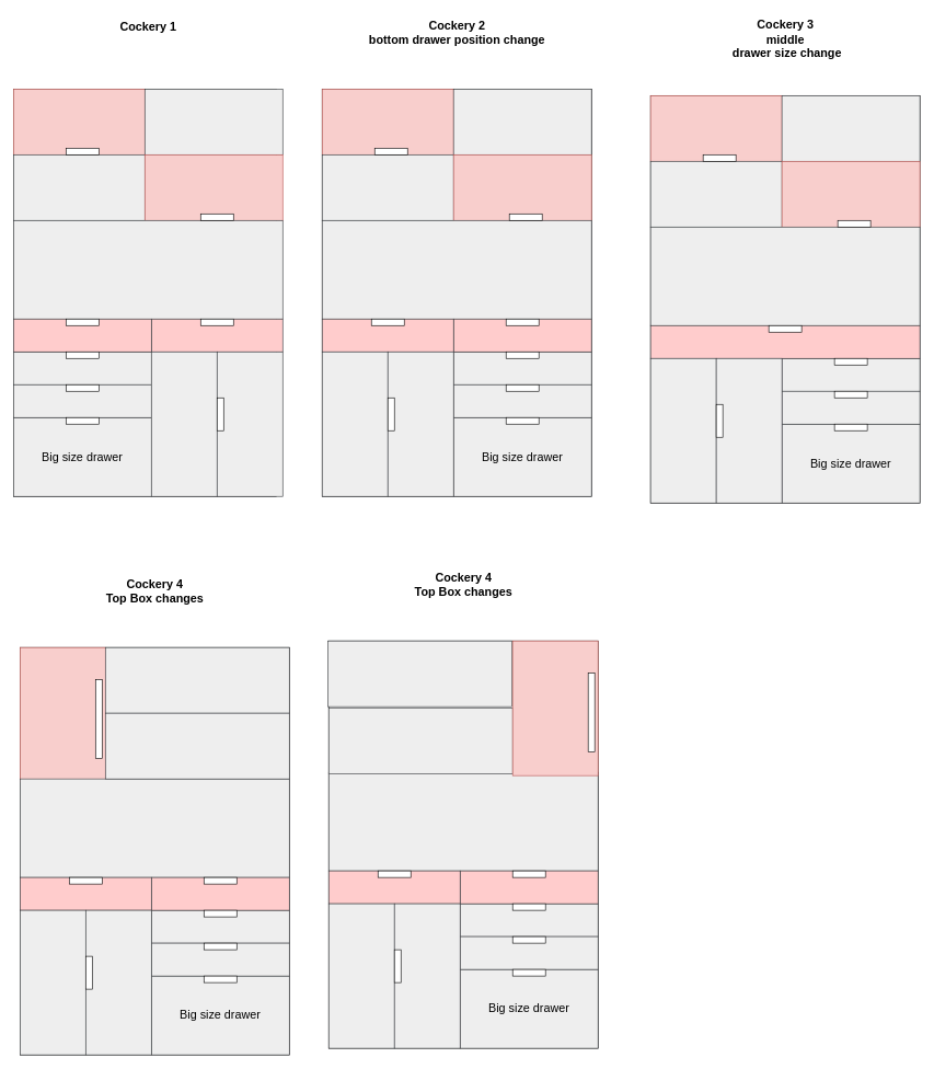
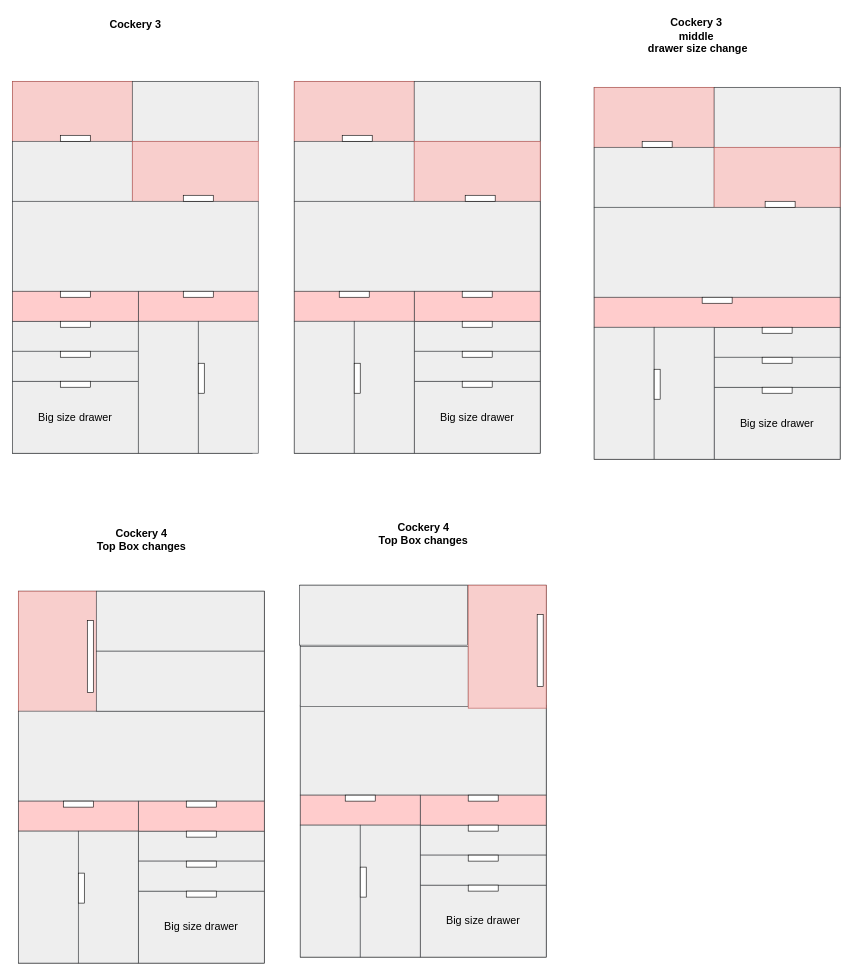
  <mxCell id="0" />
  <mxCell id="1" parent="0" />
  <mxCell id="2" value="" style="rounded=0;whiteSpace=wrap;html=1;" vertex="1" parent="1"><mxGeometry x="20" y="135" width="400" height="620" as="geometry" /></mxCell>
  <mxCell id="3" value="" style="rounded=0;whiteSpace=wrap;html=1;fillColor=#f8cecc;strokeColor=#b85450;" vertex="1" parent="1"><mxGeometry x="20" y="135" width="200" height="100" as="geometry" /></mxCell>
  <mxCell id="4" value="" style="rounded=0;whiteSpace=wrap;html=1;fillColor=#eeeeee;strokeColor=#36393d;" vertex="1" parent="1"><mxGeometry x="220" y="135" width="210" height="100" as="geometry" /></mxCell>
  <mxCell id="5" value="" style="rounded=0;whiteSpace=wrap;html=1;fillColor=#eeeeee;strokeColor=#36393d;" vertex="1" parent="1"><mxGeometry x="20" y="235" width="200" height="100" as="geometry" /></mxCell>
  <mxCell id="6" value="" style="rounded=0;whiteSpace=wrap;html=1;fillColor=#f8cecc;strokeColor=#b85450;" vertex="1" parent="1"><mxGeometry x="220" y="235" width="210" height="100" as="geometry" /></mxCell>
  <mxCell id="7" value="" style="rounded=0;whiteSpace=wrap;html=1;fillColor=#eeeeee;strokeColor=#36393d;" vertex="1" parent="1"><mxGeometry x="20" y="335" width="410" height="150" as="geometry" /></mxCell>
  <mxCell id="8" value="" style="rounded=0;whiteSpace=wrap;html=1;fillColor=#ffcccc;strokeColor=#36393d;" vertex="1" parent="1"><mxGeometry x="230" y="485" width="200" height="50" as="geometry" /></mxCell>
  <mxCell id="9" value="" style="rounded=0;whiteSpace=wrap;html=1;fillColor=#eeeeee;strokeColor=#36393d;" vertex="1" parent="1"><mxGeometry x="20" y="535" width="210" height="50" as="geometry" /></mxCell>
  <mxCell id="10" value="&lt;font style=&quot;font-size: 18px;&quot;&gt;Big size drawer&lt;/font&gt;" style="rounded=0;whiteSpace=wrap;html=1;fillColor=#eeeeee;strokeColor=#36393d;" vertex="1" parent="1"><mxGeometry x="20" y="635" width="210" height="120" as="geometry" /></mxCell>
  <mxCell id="11" value="" style="rounded=0;whiteSpace=wrap;html=1;fillColor=#eeeeee;strokeColor=#36393d;" vertex="1" parent="1"><mxGeometry x="20" y="585" width="210" height="50" as="geometry" /></mxCell>
  <mxCell id="12" value="" style="rounded=0;whiteSpace=wrap;html=1;fillColor=#ffcccc;strokeColor=#36393d;" vertex="1" parent="1"><mxGeometry x="20" y="485" width="210" height="50" as="geometry" /></mxCell>
  <mxCell id="13" value="" style="rounded=0;whiteSpace=wrap;html=1;fillColor=#eeeeee;strokeColor=#36393d;" vertex="1" parent="1"><mxGeometry x="230" y="535" width="100" height="220" as="geometry" /></mxCell>
  <mxCell id="14" value="" style="rounded=0;whiteSpace=wrap;html=1;fillColor=#eeeeee;strokeColor=#36393d;" vertex="1" parent="1"><mxGeometry x="330" y="535" width="100" height="220" as="geometry" /></mxCell>
  <mxCell id="15" value="" style="rounded=0;whiteSpace=wrap;html=1;" vertex="1" parent="1"><mxGeometry x="100" y="485" width="50" height="10" as="geometry" /></mxCell>
  <mxCell id="16" value="" style="rounded=0;whiteSpace=wrap;html=1;" vertex="1" parent="1"><mxGeometry x="100" y="535" width="50" height="10" as="geometry" /></mxCell>
  <mxCell id="17" value="" style="rounded=0;whiteSpace=wrap;html=1;" vertex="1" parent="1"><mxGeometry x="100" y="585" width="50" height="10" as="geometry" /></mxCell>
  <mxCell id="18" value="" style="rounded=0;whiteSpace=wrap;html=1;" vertex="1" parent="1"><mxGeometry x="100" y="635" width="50" height="10" as="geometry" /></mxCell>
  <mxCell id="19" value="" style="rounded=0;whiteSpace=wrap;html=1;" vertex="1" parent="1"><mxGeometry x="305" y="485" width="50" height="10" as="geometry" /></mxCell>
  <mxCell id="20" value="" style="rounded=0;whiteSpace=wrap;html=1;rotation=-180;" vertex="1" parent="1"><mxGeometry x="100" y="225" width="50" height="10" as="geometry" /></mxCell>
  <mxCell id="21" value="" style="rounded=0;whiteSpace=wrap;html=1;rotation=-180;" vertex="1" parent="1"><mxGeometry x="305" y="325" width="50" height="10" as="geometry" /></mxCell>
  <mxCell id="22" value="" style="rounded=0;whiteSpace=wrap;html=1;rotation=90;" vertex="1" parent="1"><mxGeometry x="310" y="625" width="50" height="10" as="geometry" /></mxCell>
- <mxCell id="23" value="Cockery 1" style="text;html=1;align=center;verticalAlign=middle;resizable=0;points=[];autosize=1;strokeColor=none;fillColor=none;fontStyle=1;fontSize=18;" vertex="1" parent="1"><mxGeometry x="170" y="20" width="110" height="40" as="geometry" /></mxCell>
+ <mxCell id="23" value="Cockery 3" style="text;html=1;align=center;verticalAlign=middle;resizable=0;points=[];autosize=1;strokeColor=none;fillColor=none;fontStyle=1;fontSize=18;" vertex="1" parent="1"><mxGeometry x="170" y="20" width="110" height="40" as="geometry" /></mxCell>
  <mxCell id="24" value="" style="rounded=0;whiteSpace=wrap;html=1;" vertex="1" parent="1"><mxGeometry x="490" y="135" width="410" height="620" as="geometry" /></mxCell>
  <mxCell id="25" value="" style="rounded=0;whiteSpace=wrap;html=1;fillColor=#f8cecc;strokeColor=#b85450;" vertex="1" parent="1"><mxGeometry x="490" y="135" width="200" height="100" as="geometry" /></mxCell>
  <mxCell id="26" value="" style="rounded=0;whiteSpace=wrap;html=1;fillColor=#eeeeee;strokeColor=#36393d;" vertex="1" parent="1"><mxGeometry x="690" y="135" width="210" height="100" as="geometry" /></mxCell>
  <mxCell id="27" value="" style="rounded=0;whiteSpace=wrap;html=1;fillColor=#eeeeee;strokeColor=#36393d;" vertex="1" parent="1"><mxGeometry x="490" y="235" width="200" height="100" as="geometry" /></mxCell>
  <mxCell id="28" value="" style="rounded=0;whiteSpace=wrap;html=1;fillColor=#f8cecc;strokeColor=#b85450;" vertex="1" parent="1"><mxGeometry x="690" y="235" width="210" height="100" as="geometry" /></mxCell>
  <mxCell id="29" value="" style="rounded=0;whiteSpace=wrap;html=1;fillColor=#eeeeee;strokeColor=#36393d;" vertex="1" parent="1"><mxGeometry x="490" y="335" width="410" height="150" as="geometry" /></mxCell>
  <mxCell id="30" value="" style="rounded=0;whiteSpace=wrap;html=1;rotation=-180;" vertex="1" parent="1"><mxGeometry x="570" y="225" width="50" height="10" as="geometry" /></mxCell>
  <mxCell id="31" value="" style="rounded=0;whiteSpace=wrap;html=1;rotation=-180;" vertex="1" parent="1"><mxGeometry x="775" y="325" width="50" height="10" as="geometry" /></mxCell>
  <mxCell id="32" value="" style="group" vertex="1" connectable="0" parent="1"><mxGeometry x="690" y="485" width="210" height="270" as="geometry" /></mxCell>
  <mxCell id="33" value="" style="rounded=0;whiteSpace=wrap;html=1;fillColor=#eeeeee;strokeColor=#36393d;" vertex="1" parent="32"><mxGeometry y="50" width="210" height="50" as="geometry" /></mxCell>
  <mxCell id="34" value="&lt;font style=&quot;font-size: 18px;&quot;&gt;Big size drawer&lt;/font&gt;" style="rounded=0;whiteSpace=wrap;html=1;fillColor=#eeeeee;strokeColor=#36393d;" vertex="1" parent="32"><mxGeometry y="150" width="210" height="120" as="geometry" /></mxCell>
  <mxCell id="35" value="" style="rounded=0;whiteSpace=wrap;html=1;fillColor=#eeeeee;strokeColor=#36393d;" vertex="1" parent="32"><mxGeometry y="100" width="210" height="50" as="geometry" /></mxCell>
  <mxCell id="36" value="" style="rounded=0;whiteSpace=wrap;html=1;fillColor=#ffcccc;strokeColor=#36393d;" vertex="1" parent="32"><mxGeometry width="210" height="50" as="geometry" /></mxCell>
  <mxCell id="37" value="" style="rounded=0;whiteSpace=wrap;html=1;" vertex="1" parent="32"><mxGeometry x="80" width="50" height="10" as="geometry" /></mxCell>
  <mxCell id="38" value="" style="rounded=0;whiteSpace=wrap;html=1;" vertex="1" parent="32"><mxGeometry x="80" y="50" width="50" height="10" as="geometry" /></mxCell>
  <mxCell id="39" value="" style="rounded=0;whiteSpace=wrap;html=1;" vertex="1" parent="32"><mxGeometry x="80" y="100" width="50" height="10" as="geometry" /></mxCell>
  <mxCell id="40" value="" style="rounded=0;whiteSpace=wrap;html=1;" vertex="1" parent="32"><mxGeometry x="80" y="150" width="50" height="10" as="geometry" /></mxCell>
  <mxCell id="41" value="" style="group" vertex="1" connectable="0" parent="1"><mxGeometry x="490" y="485" width="200" height="270" as="geometry" /></mxCell>
  <mxCell id="42" value="" style="rounded=0;whiteSpace=wrap;html=1;fillColor=#ffcccc;strokeColor=#36393d;" vertex="1" parent="41"><mxGeometry width="200" height="50" as="geometry" /></mxCell>
  <mxCell id="43" value="" style="rounded=0;whiteSpace=wrap;html=1;fillColor=#eeeeee;strokeColor=#36393d;" vertex="1" parent="41"><mxGeometry y="50" width="100" height="220" as="geometry" /></mxCell>
  <mxCell id="44" value="" style="rounded=0;whiteSpace=wrap;html=1;fillColor=#eeeeee;strokeColor=#36393d;" vertex="1" parent="41"><mxGeometry x="100" y="50" width="100" height="220" as="geometry" /></mxCell>
  <mxCell id="45" value="" style="rounded=0;whiteSpace=wrap;html=1;" vertex="1" parent="41"><mxGeometry x="75" width="50" height="10" as="geometry" /></mxCell>
  <mxCell id="46" value="" style="rounded=0;whiteSpace=wrap;html=1;rotation=90;" vertex="1" parent="41"><mxGeometry x="80" y="140" width="50" height="10" as="geometry" /></mxCell>
- <mxCell id="47" value="Cockery 2&lt;br&gt;bottom drawer position change&lt;br&gt;" style="text;html=1;align=center;verticalAlign=middle;resizable=0;points=[];autosize=1;strokeColor=none;fillColor=none;fontStyle=1;fontSize=18;" vertex="1" parent="1"><mxGeometry x="550" y="20" width="290" height="60" as="geometry" /></mxCell>
  <mxCell id="48" value="" style="rounded=0;whiteSpace=wrap;html=1;" vertex="1" parent="1"><mxGeometry x="990" y="145" width="410" height="620" as="geometry" /></mxCell>
  <mxCell id="49" value="" style="rounded=0;whiteSpace=wrap;html=1;fillColor=#f8cecc;strokeColor=#b85450;" vertex="1" parent="1"><mxGeometry x="990" y="145" width="200" height="100" as="geometry" /></mxCell>
  <mxCell id="50" value="" style="rounded=0;whiteSpace=wrap;html=1;fillColor=#eeeeee;strokeColor=#36393d;" vertex="1" parent="1"><mxGeometry x="1190" y="145" width="210" height="100" as="geometry" /></mxCell>
  <mxCell id="51" value="" style="rounded=0;whiteSpace=wrap;html=1;fillColor=#eeeeee;strokeColor=#36393d;" vertex="1" parent="1"><mxGeometry x="990" y="245" width="200" height="100" as="geometry" /></mxCell>
  <mxCell id="52" value="" style="rounded=0;whiteSpace=wrap;html=1;fillColor=#f8cecc;strokeColor=#b85450;" vertex="1" parent="1"><mxGeometry x="1190" y="245" width="210" height="100" as="geometry" /></mxCell>
  <mxCell id="53" value="" style="rounded=0;whiteSpace=wrap;html=1;fillColor=#eeeeee;strokeColor=#36393d;" vertex="1" parent="1"><mxGeometry x="990" y="345" width="410" height="150" as="geometry" /></mxCell>
  <mxCell id="54" value="" style="rounded=0;whiteSpace=wrap;html=1;rotation=-180;" vertex="1" parent="1"><mxGeometry x="1070" y="235" width="50" height="10" as="geometry" /></mxCell>
  <mxCell id="55" value="" style="rounded=0;whiteSpace=wrap;html=1;rotation=-180;" vertex="1" parent="1"><mxGeometry x="1275" y="335" width="50" height="10" as="geometry" /></mxCell>
- <mxCell id="56" value="Cockery 3&lt;br&gt;middle&lt;br&gt;&amp;nbsp;drawer size change" style="text;html=1;align=center;verticalAlign=middle;resizable=0;points=[];autosize=1;strokeColor=none;fillColor=none;fontStyle=1;fontSize=18;" vertex="1" parent="1"><mxGeometry x="1100" y="20" width="190" height="80" as="geometry" /></mxCell>
+ <mxCell id="56" value="Cockery 3&lt;br&gt;middle&lt;br&gt;&amp;nbsp;drawer size change" style="text;html=1;align=center;verticalAlign=middle;resizable=0;points=[];autosize=1;strokeColor=none;fillColor=none;fontStyle=1;fontSize=18;" vertex="1" parent="1"><mxGeometry x="1065" y="20" width="190" height="80" as="geometry" /></mxCell>
  <mxCell id="57" value="" style="group" vertex="1" connectable="0" parent="1"><mxGeometry x="1190" y="495" width="210" height="270" as="geometry" /></mxCell>
  <mxCell id="58" value="" style="rounded=0;whiteSpace=wrap;html=1;fillColor=#eeeeee;strokeColor=#36393d;" vertex="1" parent="57"><mxGeometry y="50" width="210" height="50" as="geometry" /></mxCell>
  <mxCell id="59" value="&lt;font style=&quot;font-size: 18px;&quot;&gt;Big size drawer&lt;/font&gt;" style="rounded=0;whiteSpace=wrap;html=1;fillColor=#eeeeee;strokeColor=#36393d;" vertex="1" parent="57"><mxGeometry y="150" width="210" height="120" as="geometry" /></mxCell>
  <mxCell id="60" value="" style="rounded=0;whiteSpace=wrap;html=1;fillColor=#eeeeee;strokeColor=#36393d;" vertex="1" parent="57"><mxGeometry y="100" width="210" height="50" as="geometry" /></mxCell>
  <mxCell id="61" value="" style="rounded=0;whiteSpace=wrap;html=1;fillColor=#ffcccc;strokeColor=#36393d;" vertex="1" parent="57"><mxGeometry x="-200" width="410" height="50" as="geometry" /></mxCell>
  <mxCell id="62" value="" style="rounded=0;whiteSpace=wrap;html=1;" vertex="1" parent="57"><mxGeometry x="-20" width="50" height="10" as="geometry" /></mxCell>
  <mxCell id="63" value="" style="rounded=0;whiteSpace=wrap;html=1;" vertex="1" parent="57"><mxGeometry x="80" y="50" width="50" height="10" as="geometry" /></mxCell>
  <mxCell id="64" value="" style="rounded=0;whiteSpace=wrap;html=1;" vertex="1" parent="57"><mxGeometry x="80" y="100" width="50" height="10" as="geometry" /></mxCell>
  <mxCell id="65" value="" style="rounded=0;whiteSpace=wrap;html=1;" vertex="1" parent="57"><mxGeometry x="80" y="150" width="50" height="10" as="geometry" /></mxCell>
  <mxCell id="66" value="" style="group" vertex="1" connectable="0" parent="1"><mxGeometry x="990" y="495" width="200" height="270" as="geometry" /></mxCell>
  <mxCell id="67" value="" style="rounded=0;whiteSpace=wrap;html=1;fillColor=#eeeeee;strokeColor=#36393d;" vertex="1" parent="66"><mxGeometry y="50" width="100" height="220" as="geometry" /></mxCell>
  <mxCell id="68" value="" style="rounded=0;whiteSpace=wrap;html=1;fillColor=#eeeeee;strokeColor=#36393d;" vertex="1" parent="66"><mxGeometry x="100" y="50" width="100" height="220" as="geometry" /></mxCell>
  <mxCell id="69" value="" style="rounded=0;whiteSpace=wrap;html=1;rotation=90;" vertex="1" parent="66"><mxGeometry x="80" y="140" width="50" height="10" as="geometry" /></mxCell>
  <mxCell id="70" value="" style="rounded=0;whiteSpace=wrap;html=1;" vertex="1" parent="1"><mxGeometry x="30" y="985" width="410" height="620" as="geometry" /></mxCell>
  <mxCell id="71" value="" style="rounded=0;whiteSpace=wrap;html=1;fillColor=#f8cecc;strokeColor=#b85450;" vertex="1" parent="1"><mxGeometry x="30" y="985" width="130" height="205" as="geometry" /></mxCell>
  <mxCell id="72" value="" style="rounded=0;whiteSpace=wrap;html=1;fillColor=#eeeeee;strokeColor=#36393d;" vertex="1" parent="1"><mxGeometry x="160" y="985" width="280" height="100" as="geometry" /></mxCell>
  <mxCell id="73" value="" style="rounded=0;whiteSpace=wrap;html=1;fillColor=#eeeeee;strokeColor=#36393d;" vertex="1" parent="1"><mxGeometry x="30" y="1185" width="410" height="150" as="geometry" /></mxCell>
  <mxCell id="74" value="" style="group" vertex="1" connectable="0" parent="1"><mxGeometry x="230" y="1335" width="210" height="270" as="geometry" /></mxCell>
  <mxCell id="75" value="" style="rounded=0;whiteSpace=wrap;html=1;fillColor=#eeeeee;strokeColor=#36393d;" vertex="1" parent="74"><mxGeometry y="50" width="210" height="50" as="geometry" /></mxCell>
  <mxCell id="76" value="&lt;font style=&quot;font-size: 18px;&quot;&gt;Big size drawer&lt;/font&gt;" style="rounded=0;whiteSpace=wrap;html=1;fillColor=#eeeeee;strokeColor=#36393d;" vertex="1" parent="74"><mxGeometry y="150" width="210" height="120" as="geometry" /></mxCell>
  <mxCell id="77" value="" style="rounded=0;whiteSpace=wrap;html=1;fillColor=#eeeeee;strokeColor=#36393d;" vertex="1" parent="74"><mxGeometry y="100" width="210" height="50" as="geometry" /></mxCell>
  <mxCell id="78" value="" style="rounded=0;whiteSpace=wrap;html=1;fillColor=#ffcccc;strokeColor=#36393d;" vertex="1" parent="74"><mxGeometry width="210" height="50" as="geometry" /></mxCell>
  <mxCell id="79" value="" style="rounded=0;whiteSpace=wrap;html=1;" vertex="1" parent="74"><mxGeometry x="80" width="50" height="10" as="geometry" /></mxCell>
  <mxCell id="80" value="" style="rounded=0;whiteSpace=wrap;html=1;" vertex="1" parent="74"><mxGeometry x="80" y="50" width="50" height="10" as="geometry" /></mxCell>
  <mxCell id="81" value="" style="rounded=0;whiteSpace=wrap;html=1;" vertex="1" parent="74"><mxGeometry x="80" y="100" width="50" height="10" as="geometry" /></mxCell>
  <mxCell id="82" value="" style="rounded=0;whiteSpace=wrap;html=1;" vertex="1" parent="74"><mxGeometry x="80" y="150" width="50" height="10" as="geometry" /></mxCell>
  <mxCell id="83" value="" style="group" vertex="1" connectable="0" parent="1"><mxGeometry x="30" y="1335" width="200" height="270" as="geometry" /></mxCell>
  <mxCell id="84" value="" style="rounded=0;whiteSpace=wrap;html=1;fillColor=#ffcccc;strokeColor=#36393d;" vertex="1" parent="83"><mxGeometry width="200" height="50" as="geometry" /></mxCell>
  <mxCell id="85" value="" style="rounded=0;whiteSpace=wrap;html=1;fillColor=#eeeeee;strokeColor=#36393d;" vertex="1" parent="83"><mxGeometry y="50" width="100" height="220" as="geometry" /></mxCell>
  <mxCell id="86" value="" style="rounded=0;whiteSpace=wrap;html=1;fillColor=#eeeeee;strokeColor=#36393d;" vertex="1" parent="83"><mxGeometry x="100" y="50" width="100" height="220" as="geometry" /></mxCell>
  <mxCell id="87" value="" style="rounded=0;whiteSpace=wrap;html=1;" vertex="1" parent="83"><mxGeometry x="75" width="50" height="10" as="geometry" /></mxCell>
  <mxCell id="88" value="" style="rounded=0;whiteSpace=wrap;html=1;rotation=90;" vertex="1" parent="83"><mxGeometry x="80" y="140" width="50" height="10" as="geometry" /></mxCell>
  <mxCell id="89" value="Cockery 4&lt;br&gt;Top Box changes" style="text;html=1;align=center;verticalAlign=middle;resizable=0;points=[];autosize=1;strokeColor=none;fillColor=none;fontStyle=1;fontSize=18;" vertex="1" parent="1"><mxGeometry x="150" y="870" width="170" height="60" as="geometry" /></mxCell>
  <mxCell id="90" value="" style="rounded=0;whiteSpace=wrap;html=1;fillColor=#eeeeee;strokeColor=#36393d;" vertex="1" parent="1"><mxGeometry x="160" y="1085" width="280" height="100" as="geometry" /></mxCell>
  <mxCell id="91" value="" style="rounded=0;whiteSpace=wrap;html=1;rotation=90;" vertex="1" parent="1"><mxGeometry x="90" y="1089" width="120" height="10" as="geometry" /></mxCell>
  <mxCell id="92" value="" style="rounded=0;whiteSpace=wrap;html=1;" vertex="1" parent="1"><mxGeometry x="500" y="975" width="410" height="620" as="geometry" /></mxCell>
  <mxCell id="93" value="" style="rounded=0;whiteSpace=wrap;html=1;fillColor=#eeeeee;strokeColor=#36393d;" vertex="1" parent="1"><mxGeometry x="499" y="975" width="280" height="100" as="geometry" /></mxCell>
  <mxCell id="94" value="" style="rounded=0;whiteSpace=wrap;html=1;fillColor=#eeeeee;strokeColor=#36393d;" vertex="1" parent="1"><mxGeometry x="500" y="1175" width="410" height="150" as="geometry" /></mxCell>
  <mxCell id="95" value="" style="group" vertex="1" connectable="0" parent="1"><mxGeometry x="700" y="1325" width="210" height="270" as="geometry" /></mxCell>
  <mxCell id="96" value="" style="rounded=0;whiteSpace=wrap;html=1;fillColor=#eeeeee;strokeColor=#36393d;" vertex="1" parent="95"><mxGeometry y="50" width="210" height="50" as="geometry" /></mxCell>
  <mxCell id="97" value="&lt;font style=&quot;font-size: 18px;&quot;&gt;Big size drawer&lt;/font&gt;" style="rounded=0;whiteSpace=wrap;html=1;fillColor=#eeeeee;strokeColor=#36393d;" vertex="1" parent="95"><mxGeometry y="150" width="210" height="120" as="geometry" /></mxCell>
  <mxCell id="98" value="" style="rounded=0;whiteSpace=wrap;html=1;fillColor=#eeeeee;strokeColor=#36393d;" vertex="1" parent="95"><mxGeometry y="100" width="210" height="50" as="geometry" /></mxCell>
  <mxCell id="99" value="" style="rounded=0;whiteSpace=wrap;html=1;fillColor=#ffcccc;strokeColor=#36393d;" vertex="1" parent="95"><mxGeometry width="210" height="50" as="geometry" /></mxCell>
  <mxCell id="100" value="" style="rounded=0;whiteSpace=wrap;html=1;" vertex="1" parent="95"><mxGeometry x="80" width="50" height="10" as="geometry" /></mxCell>
  <mxCell id="101" value="" style="rounded=0;whiteSpace=wrap;html=1;" vertex="1" parent="95"><mxGeometry x="80" y="50" width="50" height="10" as="geometry" /></mxCell>
  <mxCell id="102" value="" style="rounded=0;whiteSpace=wrap;html=1;" vertex="1" parent="95"><mxGeometry x="80" y="100" width="50" height="10" as="geometry" /></mxCell>
  <mxCell id="103" value="" style="rounded=0;whiteSpace=wrap;html=1;" vertex="1" parent="95"><mxGeometry x="80" y="150" width="50" height="10" as="geometry" /></mxCell>
  <mxCell id="104" value="" style="group" vertex="1" connectable="0" parent="1"><mxGeometry x="500" y="1325" width="200" height="270" as="geometry" /></mxCell>
  <mxCell id="105" value="" style="rounded=0;whiteSpace=wrap;html=1;fillColor=#ffcccc;strokeColor=#36393d;" vertex="1" parent="104"><mxGeometry width="200" height="50" as="geometry" /></mxCell>
  <mxCell id="106" value="" style="rounded=0;whiteSpace=wrap;html=1;fillColor=#eeeeee;strokeColor=#36393d;" vertex="1" parent="104"><mxGeometry y="50" width="100" height="220" as="geometry" /></mxCell>
  <mxCell id="107" value="" style="rounded=0;whiteSpace=wrap;html=1;fillColor=#eeeeee;strokeColor=#36393d;" vertex="1" parent="104"><mxGeometry x="100" y="50" width="100" height="220" as="geometry" /></mxCell>
  <mxCell id="108" value="" style="rounded=0;whiteSpace=wrap;html=1;" vertex="1" parent="104"><mxGeometry x="75" width="50" height="10" as="geometry" /></mxCell>
  <mxCell id="109" value="" style="rounded=0;whiteSpace=wrap;html=1;rotation=90;" vertex="1" parent="104"><mxGeometry x="80" y="140" width="50" height="10" as="geometry" /></mxCell>
  <mxCell id="110" value="Cockery 4&lt;br&gt;Top Box changes" style="text;html=1;align=center;verticalAlign=middle;resizable=0;points=[];autosize=1;strokeColor=none;fillColor=none;fontStyle=1;fontSize=18;" vertex="1" parent="1"><mxGeometry x="620" y="860" width="170" height="60" as="geometry" /></mxCell>
  <mxCell id="111" value="" style="rounded=0;whiteSpace=wrap;html=1;fillColor=#eeeeee;strokeColor=#36393d;" vertex="1" parent="1"><mxGeometry x="500" y="1077" width="280" height="100" as="geometry" /></mxCell>
  <mxCell id="112" value="" style="rounded=0;whiteSpace=wrap;html=1;fillColor=#f8cecc;strokeColor=#b85450;" vertex="1" parent="1"><mxGeometry x="780" y="975" width="130" height="205" as="geometry" /></mxCell>
  <mxCell id="113" value="" style="rounded=0;whiteSpace=wrap;html=1;rotation=90;" vertex="1" parent="1"><mxGeometry x="840" y="1079" width="120" height="10" as="geometry" /></mxCell>
